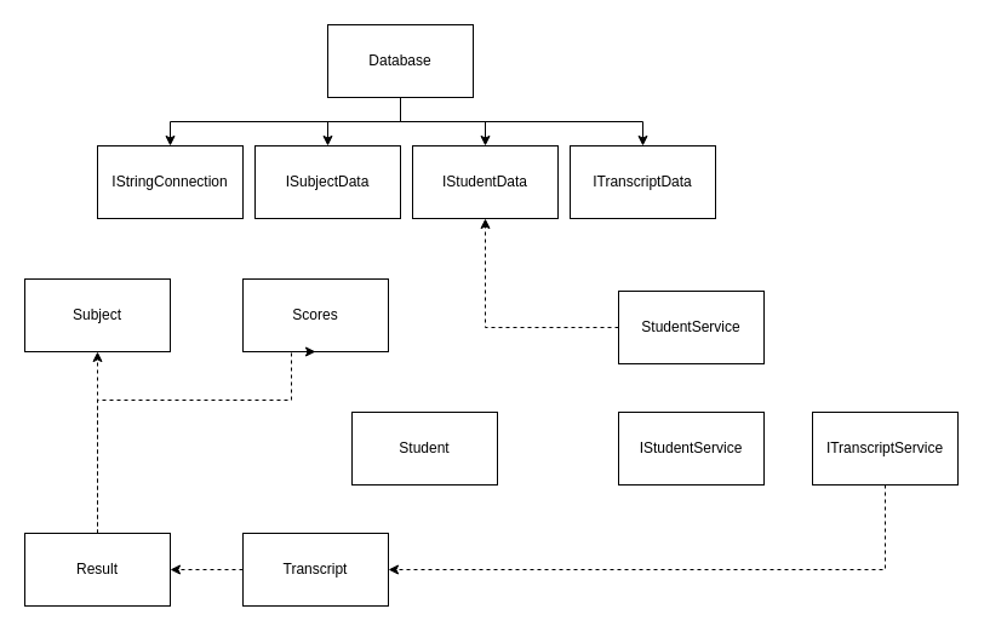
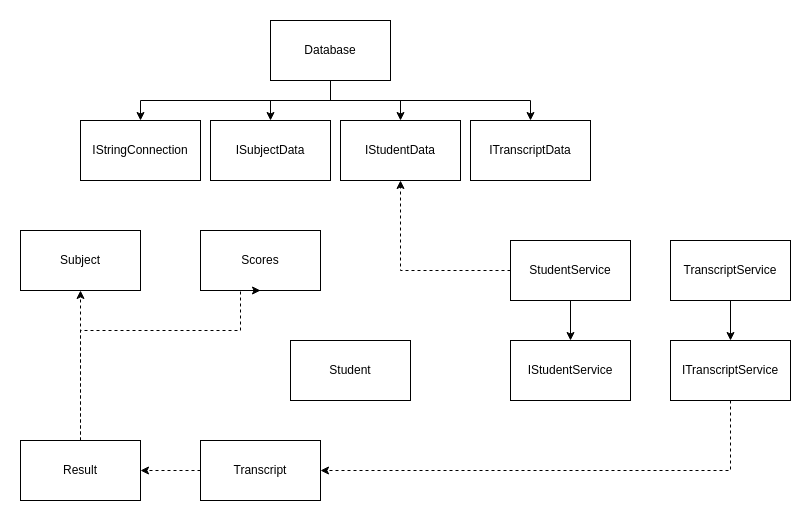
  <mxCell id="0" />
  <mxCell id="1" parent="0" />
  <mxCell id="2" value="Student" style="rounded=0;whiteSpace=wrap;html=1;" vertex="1" parent="1"><mxGeometry x="290" y="340" width="120" height="60" as="geometry" /></mxCell>
  <mxCell id="3" value="Scores" style="rounded=0;whiteSpace=wrap;html=1;" vertex="1" parent="1"><mxGeometry x="200" y="230" width="120" height="60" as="geometry" /></mxCell>
  <mxCell id="4" value="Subject" style="rounded=0;whiteSpace=wrap;html=1;" vertex="1" parent="1"><mxGeometry x="20" y="230" width="120" height="60" as="geometry" /></mxCell>
  <mxCell id="5" style="edgeStyle=orthogonalEdgeStyle;rounded=0;orthogonalLoop=1;jettySize=auto;html=1;entryX=0.5;entryY=1;entryDx=0;entryDy=0;dashed=1;" edge="1" parent="1" source="7" target="4"><mxGeometry relative="1" as="geometry" /></mxCell>
  <mxCell id="6" style="edgeStyle=orthogonalEdgeStyle;rounded=0;orthogonalLoop=1;jettySize=auto;html=1;entryX=0.5;entryY=1;entryDx=0;entryDy=0;dashed=1;" edge="1" parent="1" source="7" target="3"><mxGeometry relative="1" as="geometry"><Array as="points"><mxPoint x="80" y="330" /><mxPoint x="240" y="330" /></Array></mxGeometry></mxCell>
  <mxCell id="7" value="Result" style="rounded=0;whiteSpace=wrap;html=1;" vertex="1" parent="1"><mxGeometry x="20" y="440" width="120" height="60" as="geometry" /></mxCell>
  <mxCell id="8" style="edgeStyle=orthogonalEdgeStyle;rounded=0;orthogonalLoop=1;jettySize=auto;html=1;entryX=1;entryY=0.5;entryDx=0;entryDy=0;dashed=1;" edge="1" parent="1" source="9" target="7"><mxGeometry relative="1" as="geometry" /></mxCell>
  <mxCell id="9" value="Transcript" style="rounded=0;whiteSpace=wrap;html=1;" vertex="1" parent="1"><mxGeometry x="200" y="440" width="120" height="60" as="geometry" /></mxCell>
  <mxCell id="10" style="edgeStyle=orthogonalEdgeStyle;rounded=0;orthogonalLoop=1;jettySize=auto;html=1;entryX=0.5;entryY=0;entryDx=0;entryDy=0;" edge="1" parent="1" source="14" target="17"><mxGeometry relative="1" as="geometry" /></mxCell>
  <mxCell id="11" style="edgeStyle=orthogonalEdgeStyle;rounded=0;orthogonalLoop=1;jettySize=auto;html=1;" edge="1" parent="1" source="14" target="15"><mxGeometry relative="1" as="geometry" /></mxCell>
  <mxCell id="12" style="edgeStyle=orthogonalEdgeStyle;rounded=0;orthogonalLoop=1;jettySize=auto;html=1;" edge="1" parent="1" source="14" target="16"><mxGeometry relative="1" as="geometry"><Array as="points"><mxPoint x="330" y="100" /><mxPoint x="530" y="100" /></Array></mxGeometry></mxCell>
  <mxCell id="13" style="edgeStyle=orthogonalEdgeStyle;rounded=0;orthogonalLoop=1;jettySize=auto;html=1;entryX=0.5;entryY=0;entryDx=0;entryDy=0;" edge="1" parent="1" source="14" target="18"><mxGeometry relative="1" as="geometry"><Array as="points"><mxPoint x="330" y="100" /><mxPoint x="140" y="100" /></Array></mxGeometry></mxCell>
  <mxCell id="14" value="Database" style="rounded=0;whiteSpace=wrap;html=1;" vertex="1" parent="1"><mxGeometry x="270" y="20" width="120" height="60" as="geometry" /></mxCell>
  <mxCell id="15" value="IStudentData" style="rounded=0;whiteSpace=wrap;html=1;" vertex="1" parent="1"><mxGeometry x="340" y="120" width="120" height="60" as="geometry" /></mxCell>
  <mxCell id="16" value="ITranscriptData" style="rounded=0;whiteSpace=wrap;html=1;" vertex="1" parent="1"><mxGeometry x="470" y="120" width="120" height="60" as="geometry" /></mxCell>
  <mxCell id="17" value="ISubjectData" style="rounded=0;whiteSpace=wrap;html=1;" vertex="1" parent="1"><mxGeometry x="210" y="120" width="120" height="60" as="geometry" /></mxCell>
  <mxCell id="18" value="IStringConnection" style="rounded=0;whiteSpace=wrap;html=1;" vertex="1" parent="1"><mxGeometry x="80" y="120" width="120" height="60" as="geometry" /></mxCell>
  <mxCell id="19" style="edgeStyle=orthogonalEdgeStyle;rounded=0;orthogonalLoop=1;jettySize=auto;html=1;exitX=0.5;exitY=1;exitDx=0;exitDy=0;" edge="1" parent="1" source="7" target="7"><mxGeometry relative="1" as="geometry" /></mxCell>
+ <mxCell id="20" style="edgeStyle=orthogonalEdgeStyle;rounded=0;orthogonalLoop=1;jettySize=auto;html=1;entryX=0.5;entryY=0;entryDx=0;entryDy=0;" edge="1" parent="1" source="22" target="25"><mxGeometry relative="1" as="geometry" /></mxCell>
  <mxCell id="21" style="edgeStyle=orthogonalEdgeStyle;rounded=0;orthogonalLoop=1;jettySize=auto;html=1;entryX=0.5;entryY=1;entryDx=0;entryDy=0;dashed=1;" edge="1" parent="1" source="22" target="15"><mxGeometry relative="1" as="geometry" /></mxCell>
  <mxCell id="22" value="StudentService" style="rounded=0;whiteSpace=wrap;html=1;" vertex="1" parent="1"><mxGeometry x="510" y="240" width="120" height="60" as="geometry" /></mxCell>
+ <mxCell id="23" style="edgeStyle=orthogonalEdgeStyle;rounded=0;orthogonalLoop=1;jettySize=auto;html=1;" edge="1" parent="1" source="24" target="27"><mxGeometry relative="1" as="geometry" /></mxCell>
+ <mxCell id="24" value="TranscriptService" style="rounded=0;whiteSpace=wrap;html=1;" vertex="1" parent="1"><mxGeometry x="670" y="240" width="120" height="60" as="geometry" /></mxCell>
  <mxCell id="25" value="IStudentService" style="rounded=0;whiteSpace=wrap;html=1;" vertex="1" parent="1"><mxGeometry x="510" y="340" width="120" height="60" as="geometry" /></mxCell>
  <mxCell id="26" style="edgeStyle=orthogonalEdgeStyle;rounded=0;orthogonalLoop=1;jettySize=auto;html=1;entryX=1;entryY=0.5;entryDx=0;entryDy=0;dashed=1;" edge="1" parent="1" source="27" target="9"><mxGeometry relative="1" as="geometry"><Array as="points"><mxPoint x="730" y="470" /></Array></mxGeometry></mxCell>
  <mxCell id="27" value="ITranscriptService" style="rounded=0;whiteSpace=wrap;html=1;" vertex="1" parent="1"><mxGeometry x="670" y="340" width="120" height="60" as="geometry" /></mxCell>
